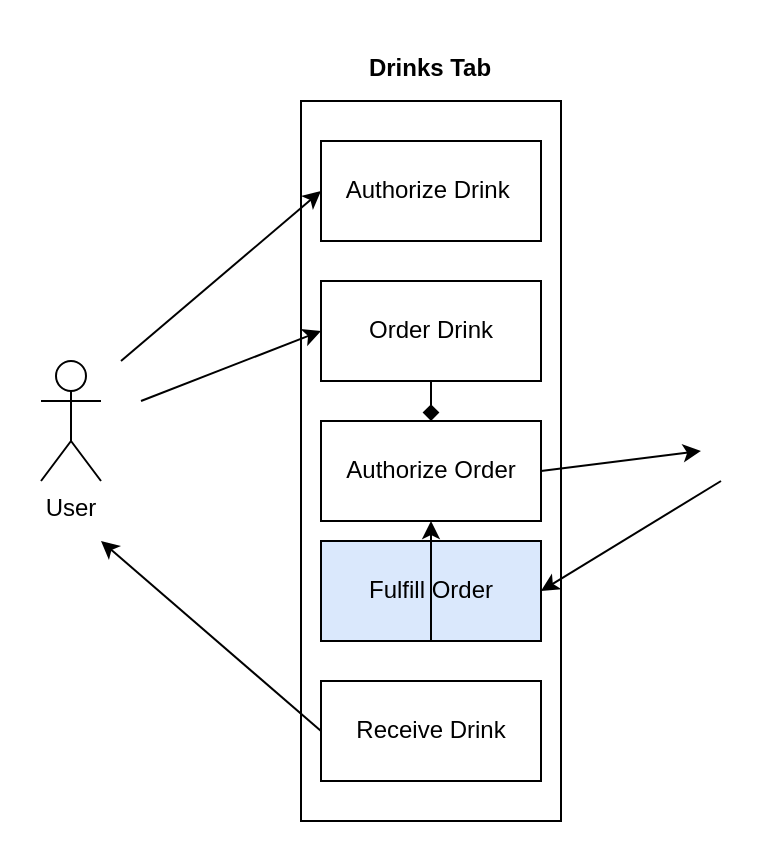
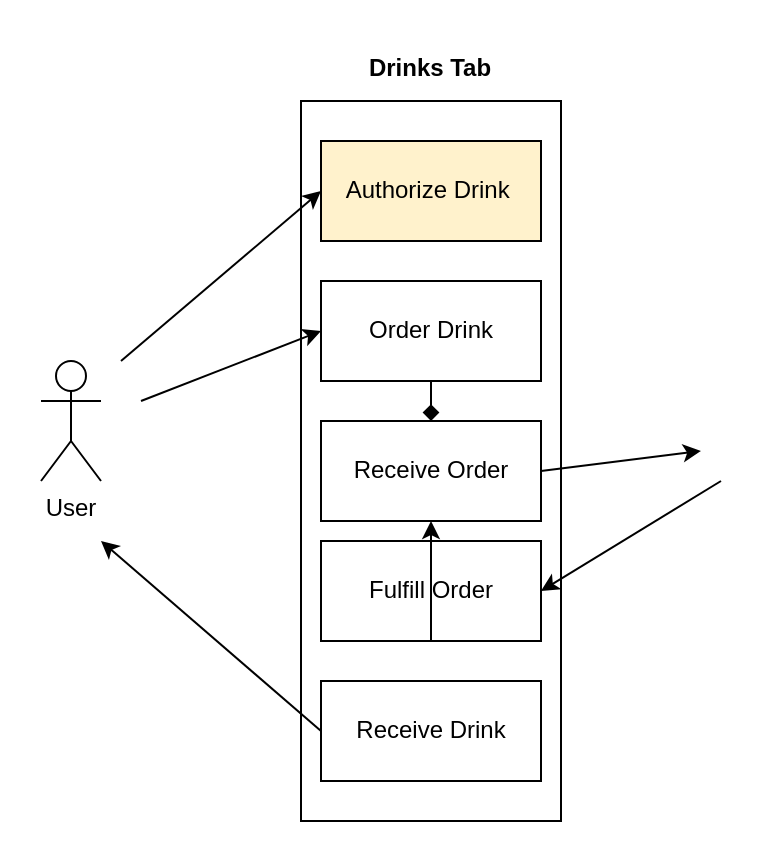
  <mxCell id="0" />
  <mxCell id="1" parent="0" />
  <mxCell id="2" value="User" style="shape=umlActor;verticalLabelPosition=bottom;verticalAlign=top;html=1;" parent="1" vertex="1"><mxGeometry x="20" y="180" width="30" height="60" as="geometry" /></mxCell>
  <mxCell id="3" value="" style="html=1;" parent="1" vertex="1"><mxGeometry x="150" y="50" width="130" height="360" as="geometry" /></mxCell>
  <mxCell id="4" value="Drinks Tab" style="text;align=center;fontStyle=1;verticalAlign=middle;spacingLeft=3;spacingRight=3;strokeColor=none;rotatable=0;points=[[0,0.5],[1,0.5]];portConstraint=eastwest;" parent="1" vertex="1"><mxGeometry x="175" y="20" width="80" height="26" as="geometry" /></mxCell>
  <mxCell id="5" value="Order Drink" style="html=1;" parent="1" vertex="1"><mxGeometry x="160" y="140" width="110" height="50" as="geometry" /></mxCell>
- <mxCell id="6" value="Authorize Drink&amp;nbsp;" style="html=1;" parent="1" vertex="1"><mxGeometry x="160" y="70" width="110" height="50" as="geometry" /></mxCell>
+ <mxCell id="6" value="Authorize Drink&amp;nbsp;" style="html=1;fillColor=#fff2cc;" parent="1" vertex="1"><mxGeometry x="160" y="70" width="110" height="50" as="geometry" /></mxCell>
  <mxCell id="7" value="Receive Drink" style="html=1;" parent="1" vertex="1"><mxGeometry x="160" y="340" width="110" height="50" as="geometry" /></mxCell>
- <mxCell id="8" value="Authorize Order" style="html=1;" parent="1" vertex="1"><mxGeometry x="160" y="210" width="110" height="50" as="geometry" /></mxCell>
+ <mxCell id="8" value="Receive Order" style="html=1;" parent="1" vertex="1"><mxGeometry x="160" y="210" width="110" height="50" as="geometry" /></mxCell>
  <mxCell id="9" value="" style="endArrow=classic;html=1;exitX=1;exitY=0.5;exitDx=0;exitDy=0;" parent="1" source="8" edge="1"><mxGeometry width="50" height="50" relative="1" as="geometry"><mxPoint x="300" y="180" as="sourcePoint" /><mxPoint x="350" y="225" as="targetPoint" /></mxGeometry></mxCell>
  <mxCell id="10" value="" style="endArrow=classic;html=1;exitX=0;exitY=0.5;exitDx=0;exitDy=0;" parent="1" source="7" edge="1"><mxGeometry width="50" height="50" relative="1" as="geometry"><mxPoint x="80" y="380" as="sourcePoint" /><mxPoint x="50" y="270" as="targetPoint" /></mxGeometry></mxCell>
- <mxCell id="11" value="Fulfill Order" style="html=1;fillColor=#dae8fc;" parent="1" vertex="1"><mxGeometry x="160" y="270" width="110" height="50" as="geometry" /></mxCell>
+ <mxCell id="11" value="Fulfill Order" style="html=1;" parent="1" vertex="1"><mxGeometry x="160" y="270" width="110" height="50" as="geometry" /></mxCell>
  <mxCell id="12" value="" style="endArrow=classic;html=1;entryX=0;entryY=0.5;entryDx=0;entryDy=0;" parent="1" target="6" edge="1"><mxGeometry width="50" height="50" relative="1" as="geometry"><mxPoint x="60" y="180" as="sourcePoint" /><mxPoint x="140" y="80" as="targetPoint" /></mxGeometry></mxCell>
  <mxCell id="13" value="" style="endArrow=classic;html=1;entryX=1;entryY=0.5;entryDx=0;entryDy=0;" parent="1" target="11" edge="1"><mxGeometry width="50" height="50" relative="1" as="geometry"><mxPoint x="360" y="240" as="sourcePoint" /><mxPoint x="340" y="240" as="targetPoint" /></mxGeometry></mxCell>
  <mxCell id="14" value="" style="endArrow=classic;html=1;entryX=0;entryY=0.5;entryDx=0;entryDy=0;" parent="1" target="5" edge="1"><mxGeometry width="50" height="50" relative="1" as="geometry"><mxPoint x="70" y="200" as="sourcePoint" /><mxPoint x="120" y="180" as="targetPoint" /></mxGeometry></mxCell>
  <mxCell id="15" value="" style="endArrow=classic;html=1;exitX=0.5;exitY=1;exitDx=0;exitDy=0;" edge="1" parent="1" source="11" target="8"><mxGeometry width="50" height="50" relative="1" as="geometry"><mxPoint x="30" y="400" as="sourcePoint" /><mxPoint x="80" y="350" as="targetPoint" /></mxGeometry></mxCell>
  <mxCell id="16" value="" style="endArrow=diamond;html=1;exitX=0.5;exitY=1;exitDx=0;exitDy=0;" edge="1" parent="1" source="5" target="8"><mxGeometry width="50" height="50" relative="1" as="geometry"><mxPoint x="40" y="150" as="sourcePoint" /><mxPoint x="90" y="100" as="targetPoint" /></mxGeometry></mxCell>
